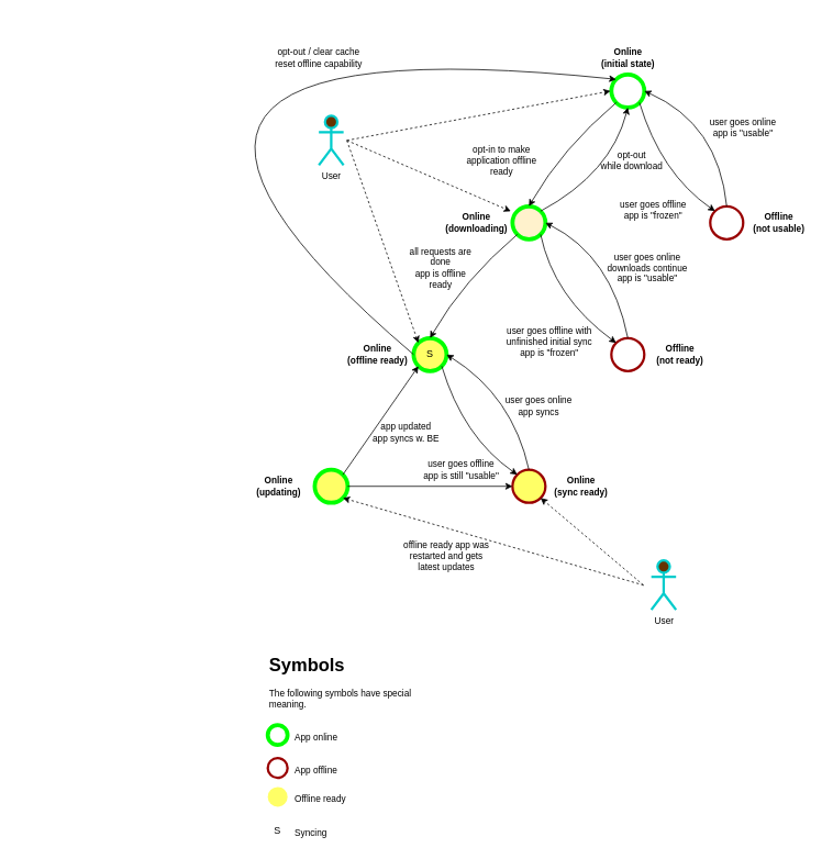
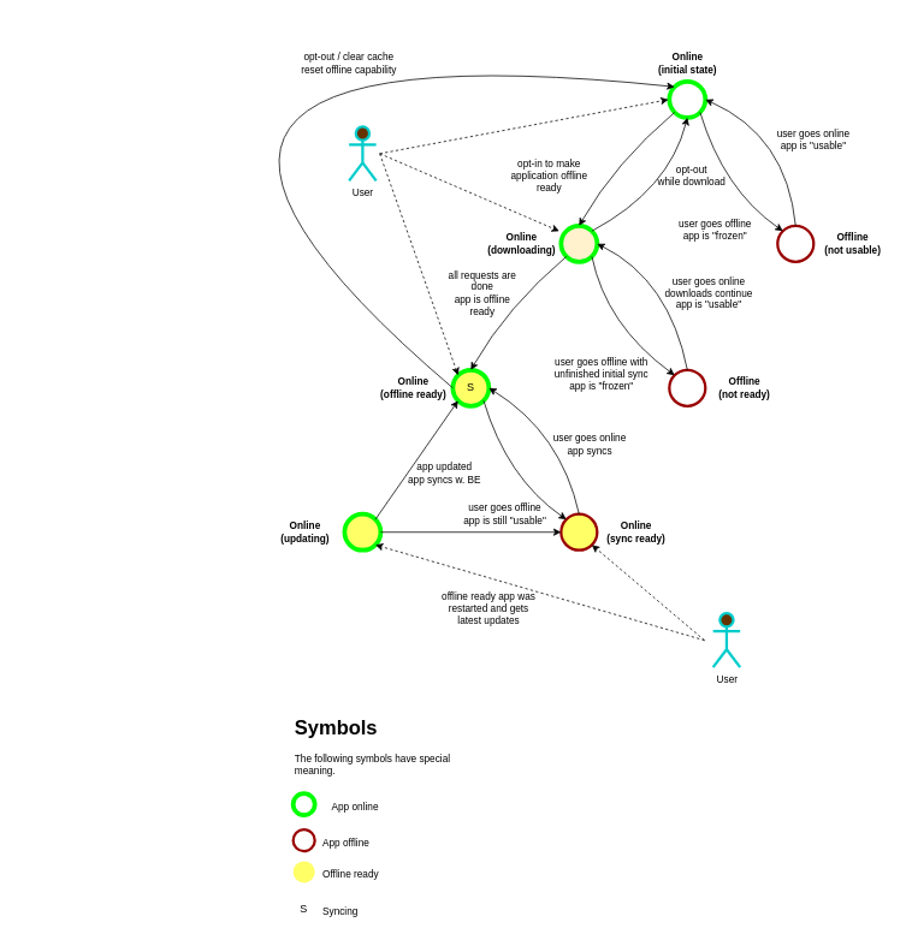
  <mxCell id="0" />
  <mxCell id="1" parent="0" />
  <mxCell id="2" value="" style="ellipse;whiteSpace=wrap;html=1;aspect=fixed;strokeColor=#00FF00;strokeWidth=5;" vertex="1" parent="1"><mxGeometry x="741" y="90" width="40" height="40" as="geometry" /></mxCell>
  <mxCell id="3" value="Online&lt;br&gt;(initial state)" style="text;html=1;strokeColor=none;fillColor=none;align=center;verticalAlign=middle;whiteSpace=wrap;rounded=0;fontStyle=1;fontSize=11;" vertex="1" parent="1"><mxGeometry x="717.5" y="60" width="87" height="20" as="geometry" /></mxCell>
  <mxCell id="4" value="" style="ellipse;whiteSpace=wrap;html=1;aspect=fixed;strokeColor=#00FF00;strokeWidth=5;fillColor=#FFF2CC;" vertex="1" parent="1"><mxGeometry x="621" y="250" width="40" height="40" as="geometry" /></mxCell>
  <mxCell id="5" value="" style="ellipse;whiteSpace=wrap;html=1;aspect=fixed;strokeColor=#990000;strokeWidth=3;" vertex="1" parent="1"><mxGeometry x="861" y="250" width="40" height="40" as="geometry" /></mxCell>
  <mxCell id="6" value="S" style="ellipse;whiteSpace=wrap;html=1;aspect=fixed;strokeColor=#00FF00;strokeWidth=5;fillColor=#FFFF66;" vertex="1" parent="1"><mxGeometry x="501" y="410" width="40" height="40" as="geometry" /></mxCell>
  <mxCell id="7" value="" style="ellipse;whiteSpace=wrap;html=1;aspect=fixed;strokeColor=#990000;strokeWidth=3;" vertex="1" parent="1"><mxGeometry x="741" y="410" width="40" height="40" as="geometry" /></mxCell>
  <mxCell id="8" value="" style="ellipse;whiteSpace=wrap;html=1;aspect=fixed;strokeColor=#00FF00;strokeWidth=5;fillColor=#FFFF66;gradientColor=none;gradientDirection=west;" vertex="1" parent="1"><mxGeometry x="381" y="570" width="40" height="40" as="geometry" /></mxCell>
  <mxCell id="9" value="" style="ellipse;whiteSpace=wrap;html=1;aspect=fixed;strokeColor=#990000;strokeWidth=3;fillColor=#FFFF66;" vertex="1" parent="1"><mxGeometry x="621" y="570" width="40" height="40" as="geometry" /></mxCell>
  <mxCell id="10" value="" style="endArrow=classic;html=1;exitX=0;exitY=1;exitDx=0;exitDy=0;entryX=0.5;entryY=0;entryDx=0;entryDy=0;curved=1;" edge="1" parent="1" source="2" target="4"><mxGeometry width="50" height="50" relative="1" as="geometry"><mxPoint x="381" y="680" as="sourcePoint" /><mxPoint x="431" y="630" as="targetPoint" /><Array as="points"><mxPoint x="681" y="180" /></Array></mxGeometry></mxCell>
  <mxCell id="11" value="" style="endArrow=classic;html=1;exitX=1;exitY=1;exitDx=0;exitDy=0;entryX=0;entryY=0;entryDx=0;entryDy=0;curved=1;" edge="1" parent="1" source="2" target="5"><mxGeometry width="50" height="50" relative="1" as="geometry"><mxPoint x="756.858" y="134.142" as="sourcePoint" /><mxPoint x="665.142" y="265.858" as="targetPoint" /><Array as="points"><mxPoint x="801" y="210" /></Array></mxGeometry></mxCell>
  <mxCell id="12" value="" style="endArrow=classic;html=1;exitX=0;exitY=1;exitDx=0;exitDy=0;entryX=0.5;entryY=0;entryDx=0;entryDy=0;curved=1;" edge="1" parent="1" source="4" target="6"><mxGeometry width="50" height="50" relative="1" as="geometry"><mxPoint x="766.858" y="144.142" as="sourcePoint" /><mxPoint x="675.142" y="275.858" as="targetPoint" /><Array as="points"><mxPoint x="561" y="340" /></Array></mxGeometry></mxCell>
  <mxCell id="13" value="" style="endArrow=classic;html=1;exitX=1;exitY=1;exitDx=0;exitDy=0;entryX=0;entryY=0;entryDx=0;entryDy=0;curved=1;" edge="1" parent="1" source="4" target="7"><mxGeometry width="50" height="50" relative="1" as="geometry"><mxPoint x="776.858" y="154.142" as="sourcePoint" /><mxPoint x="685.142" y="285.858" as="targetPoint" /><Array as="points"><mxPoint x="671" y="360" /></Array></mxGeometry></mxCell>
  <mxCell id="14" value="" style="endArrow=classic;html=1;exitX=1;exitY=1;exitDx=0;exitDy=0;entryX=0;entryY=0;entryDx=0;entryDy=0;curved=1;" edge="1" parent="1" source="6" target="9"><mxGeometry width="50" height="50" relative="1" as="geometry"><mxPoint x="796.858" y="174.142" as="sourcePoint" /><mxPoint x="705.142" y="305.858" as="targetPoint" /><Array as="points"><mxPoint x="561" y="530" /></Array></mxGeometry></mxCell>
  <mxCell id="15" value="Online&lt;br&gt;(downloading)" style="text;html=1;strokeColor=none;fillColor=none;align=center;verticalAlign=middle;whiteSpace=wrap;rounded=0;fontStyle=1;fontSize=11;" vertex="1" parent="1"><mxGeometry x="534" y="260" width="87" height="20" as="geometry" /></mxCell>
  <mxCell id="16" value="Offline&lt;br&gt;(not usable)" style="text;html=1;strokeColor=none;fillColor=none;align=center;verticalAlign=middle;whiteSpace=wrap;rounded=0;fontStyle=1;fontSize=11;" vertex="1" parent="1"><mxGeometry x="901" y="260" width="87" height="20" as="geometry" /></mxCell>
  <mxCell id="17" value="Offline&lt;br&gt;(not ready)" style="text;html=1;strokeColor=none;fillColor=none;align=center;verticalAlign=middle;whiteSpace=wrap;rounded=0;fontStyle=1;fontSize=11;" vertex="1" parent="1"><mxGeometry x="781" y="420" width="87" height="20" as="geometry" /></mxCell>
  <mxCell id="18" value="Online&lt;br&gt;(offline ready)" style="text;html=1;strokeColor=none;fillColor=none;align=center;verticalAlign=middle;whiteSpace=wrap;rounded=0;fontStyle=1;fontSize=11;" vertex="1" parent="1"><mxGeometry x="414" y="420" width="87" height="20" as="geometry" /></mxCell>
  <mxCell id="19" value="Online&lt;br&gt;(sync ready)" style="text;html=1;strokeColor=none;fillColor=none;align=center;verticalAlign=middle;whiteSpace=wrap;rounded=0;fontStyle=1;fontSize=11;" vertex="1" parent="1"><mxGeometry x="661" y="580" width="87" height="20" as="geometry" /></mxCell>
  <mxCell id="20" value="Online&lt;br&gt;(updating)" style="text;html=1;strokeColor=none;fillColor=none;align=center;verticalAlign=middle;whiteSpace=wrap;rounded=0;fontStyle=1;fontSize=11;" vertex="1" parent="1"><mxGeometry x="294" y="580" width="87" height="20" as="geometry" /></mxCell>
  <mxCell id="21" value="" style="endArrow=classic;html=1;fontSize=11;exitX=0.5;exitY=0;exitDx=0;exitDy=0;entryX=1;entryY=0.5;entryDx=0;entryDy=0;curved=1;" edge="1" parent="1" source="9" target="6"><mxGeometry width="50" height="50" relative="1" as="geometry"><mxPoint x="661" y="560" as="sourcePoint" /><mxPoint x="711" y="510" as="targetPoint" /><Array as="points"><mxPoint x="621" y="480" /></Array></mxGeometry></mxCell>
  <mxCell id="22" value="" style="endArrow=none;html=1;exitX=0;exitY=1;exitDx=0;exitDy=0;entryX=1;entryY=0;entryDx=0;entryDy=0;endFill=0;startArrow=classic;startFill=1;rounded=0;" edge="1" parent="1" source="6" target="8"><mxGeometry width="50" height="50" relative="1" as="geometry"><mxPoint x="516.858" y="454.142" as="sourcePoint" /><mxPoint x="411" y="580" as="targetPoint" /><Array as="points" /></mxGeometry></mxCell>
  <mxCell id="23" value="" style="endArrow=classic;html=1;fontSize=11;exitX=0.5;exitY=0;exitDx=0;exitDy=0;entryX=1;entryY=0.5;entryDx=0;entryDy=0;curved=1;" edge="1" parent="1" source="7" target="4"><mxGeometry width="50" height="50" relative="1" as="geometry"><mxPoint x="761" y="400" as="sourcePoint" /><mxPoint x="661" y="260" as="targetPoint" /><Array as="points"><mxPoint x="741" y="310" /></Array></mxGeometry></mxCell>
  <mxCell id="24" value="" style="endArrow=classic;html=1;fontSize=11;exitX=0.5;exitY=0;exitDx=0;exitDy=0;entryX=1;entryY=0.5;entryDx=0;entryDy=0;curved=1;" edge="1" parent="1" source="5" target="2"><mxGeometry width="50" height="50" relative="1" as="geometry"><mxPoint x="891" y="240" as="sourcePoint" /><mxPoint x="791" y="100" as="targetPoint" /><Array as="points"><mxPoint x="871" y="150" /></Array></mxGeometry></mxCell>
  <mxCell id="25" value="" style="endArrow=none;html=1;curved=1;endFill=0;startArrow=classic;startFill=1;entryX=1;entryY=0.5;entryDx=0;entryDy=0;exitX=0;exitY=0;exitDx=0;exitDy=0;" edge="1" parent="1" source="2" target="18"><mxGeometry width="50" height="50" relative="1" as="geometry"><mxPoint x="740" y="110" as="sourcePoint" /><mxPoint x="535" y="416" as="targetPoint" /><Array as="points"><mxPoint x="20" y="20" /></Array></mxGeometry></mxCell>
  <mxCell id="26" value="" style="endArrow=none;html=1;curved=1;endFill=0;startArrow=classic;startFill=1;entryX=1;entryY=0;entryDx=0;entryDy=0;exitX=0.5;exitY=1;exitDx=0;exitDy=0;" edge="1" parent="1" source="2" target="4"><mxGeometry width="50" height="50" relative="1" as="geometry"><mxPoint x="770.5" y="130" as="sourcePoint" /><mxPoint x="664.5" y="256" as="targetPoint" /><Array as="points"><mxPoint x="740.5" y="210" /></Array></mxGeometry></mxCell>
  <mxCell id="27" value="opt-in to make&lt;br&gt;application offline ready" style="text;html=1;strokeColor=none;fillColor=none;align=center;verticalAlign=middle;whiteSpace=wrap;rounded=0;fontSize=11;" vertex="1" parent="1"><mxGeometry x="550" y="170" width="116" height="50" as="geometry" /></mxCell>
  <mxCell id="28" value="user goes offline&lt;br&gt;app is &quot;frozen&quot;" style="text;html=1;strokeColor=none;fillColor=none;align=center;verticalAlign=middle;whiteSpace=wrap;rounded=0;fontSize=11;" vertex="1" parent="1"><mxGeometry x="734" y="230" width="116" height="50" as="geometry" /></mxCell>
  <mxCell id="29" value="user goes online&lt;br&gt;app is &quot;usable&quot;" style="text;html=1;strokeColor=none;fillColor=none;align=center;verticalAlign=middle;whiteSpace=wrap;rounded=0;fontSize=11;" vertex="1" parent="1"><mxGeometry x="843" y="130" width="116" height="50" as="geometry" /></mxCell>
  <mxCell id="30" value="all requests are&lt;br&gt;done&lt;br&gt;app is offline&lt;br&gt;ready" style="text;html=1;strokeColor=none;fillColor=none;align=center;verticalAlign=middle;whiteSpace=wrap;rounded=0;fontSize=11;" vertex="1" parent="1"><mxGeometry x="476" y="300" width="116" height="50" as="geometry" /></mxCell>
  <mxCell id="31" value="offline ready app was restarted and gets latest updates" style="text;html=1;strokeColor=none;fillColor=none;align=center;verticalAlign=middle;whiteSpace=wrap;rounded=0;fontSize=11;" vertex="1" parent="1"><mxGeometry x="483" y="650" width="116" height="50" as="geometry" /></mxCell>
  <mxCell id="32" value="user goes offline with unfinished initial sync&lt;br&gt;app is &quot;frozen&quot;" style="text;html=1;strokeColor=none;fillColor=none;align=center;verticalAlign=middle;whiteSpace=wrap;rounded=0;fontSize=11;" vertex="1" parent="1"><mxGeometry x="608" y="390" width="116" height="50" as="geometry" /></mxCell>
  <mxCell id="33" value="user goes online&lt;br&gt;downloads continue&lt;br&gt;app is &quot;usable&quot;" style="text;html=1;strokeColor=none;fillColor=none;align=center;verticalAlign=middle;whiteSpace=wrap;rounded=0;fontSize=11;" vertex="1" parent="1"><mxGeometry x="727" y="300" width="116" height="50" as="geometry" /></mxCell>
  <mxCell id="34" value="user goes offline&lt;br&gt;app is still &quot;usable&quot;" style="text;html=1;strokeColor=none;fillColor=none;align=center;verticalAlign=middle;whiteSpace=wrap;rounded=0;fontSize=11;" vertex="1" parent="1"><mxGeometry x="501" y="545" width="116" height="50" as="geometry" /></mxCell>
  <mxCell id="35" value="user goes online&lt;br&gt;app syncs" style="text;html=1;strokeColor=none;fillColor=none;align=center;verticalAlign=middle;whiteSpace=wrap;rounded=0;fontSize=11;" vertex="1" parent="1"><mxGeometry x="595" y="467.5" width="116" height="50" as="geometry" /></mxCell>
  <mxCell id="36" value="app updated&lt;br&gt;app syncs w. BE" style="text;html=1;strokeColor=none;fillColor=none;align=center;verticalAlign=middle;whiteSpace=wrap;rounded=0;fontSize=11;" vertex="1" parent="1"><mxGeometry x="434" y="500" width="116" height="50" as="geometry" /></mxCell>
  <mxCell id="37" value="User" style="shape=umlActor;verticalLabelPosition=bottom;labelBackgroundColor=#ffffff;verticalAlign=top;html=1;outlineConnect=0;strokeColor=#00CCCC;strokeWidth=3;fillColor=#663300;gradientColor=none;fontSize=11;" vertex="1" parent="1"><mxGeometry x="386" y="140" width="30" height="60" as="geometry" /></mxCell>
  <mxCell id="38" value="" style="endArrow=classic;html=1;fontSize=11;rounded=0;dashed=1;" edge="1" parent="1"><mxGeometry width="50" height="50" relative="1" as="geometry"><mxPoint x="420" y="170" as="sourcePoint" /><mxPoint x="740" y="110" as="targetPoint" /></mxGeometry></mxCell>
  <mxCell id="39" value="" style="endArrow=classic;html=1;fontSize=11;rounded=0;dashed=1;" edge="1" parent="1"><mxGeometry width="50" height="50" relative="1" as="geometry"><mxPoint x="420" y="170" as="sourcePoint" /><mxPoint x="619" y="256" as="targetPoint" /></mxGeometry></mxCell>
  <mxCell id="40" value="" style="endArrow=classic;html=1;fontSize=11;rounded=0;dashed=1;entryX=0;entryY=0;entryDx=0;entryDy=0;" edge="1" parent="1" target="6"><mxGeometry width="50" height="50" relative="1" as="geometry"><mxPoint x="420" y="170" as="sourcePoint" /><mxPoint x="628.999" y="266" as="targetPoint" /></mxGeometry></mxCell>
  <mxCell id="41" value="User" style="shape=umlActor;verticalLabelPosition=bottom;labelBackgroundColor=#ffffff;verticalAlign=top;html=1;outlineConnect=0;strokeColor=#00CCCC;strokeWidth=3;fillColor=#663300;gradientColor=none;fontSize=11;" vertex="1" parent="1"><mxGeometry x="789.5" y="680" width="30" height="60" as="geometry" /></mxCell>
  <mxCell id="42" value="" style="endArrow=classic;html=1;fontSize=11;rounded=0;dashed=1;entryX=1;entryY=1;entryDx=0;entryDy=0;" edge="1" parent="1" target="9"><mxGeometry width="50" height="50" relative="1" as="geometry"><mxPoint x="780" y="710" as="sourcePoint" /><mxPoint x="516.858" y="425.858" as="targetPoint" /></mxGeometry></mxCell>
  <mxCell id="43" value="" style="endArrow=classic;html=1;fontSize=11;rounded=0;dashed=1;entryX=1;entryY=1;entryDx=0;entryDy=0;" edge="1" parent="1" target="8"><mxGeometry width="50" height="50" relative="1" as="geometry"><mxPoint x="780" y="710" as="sourcePoint" /><mxPoint x="651" y="620" as="targetPoint" /></mxGeometry></mxCell>
  <mxCell id="44" value="opt-out&lt;br&gt;while download" style="text;html=1;strokeColor=none;fillColor=none;align=center;verticalAlign=middle;whiteSpace=wrap;rounded=0;fontSize=11;" vertex="1" parent="1"><mxGeometry x="708" y="170" width="116" height="50" as="geometry" /></mxCell>
  <mxCell id="45" value="opt-out / clear cache&lt;br&gt;reset offline capability" style="text;html=1;strokeColor=none;fillColor=none;align=center;verticalAlign=middle;whiteSpace=wrap;rounded=0;fontSize=11;" vertex="1" parent="1"><mxGeometry x="328" y="45" width="116" height="50" as="geometry" /></mxCell>
  <mxCell id="46" value="" style="endArrow=none;html=1;exitX=0;exitY=0.5;exitDx=0;exitDy=0;endFill=0;startArrow=classic;startFill=1;rounded=0;entryX=1;entryY=0.5;entryDx=0;entryDy=0;" edge="1" parent="1" source="9" target="8"><mxGeometry width="50" height="50" relative="1" as="geometry"><mxPoint x="516.858" y="454.142" as="sourcePoint" /><mxPoint x="425" y="586" as="targetPoint" /><Array as="points" /></mxGeometry></mxCell>
  <mxCell id="47" value="" style="ellipse;whiteSpace=wrap;html=1;aspect=fixed;strokeColor=#00FF00;strokeWidth=5;" vertex="1" parent="1"><mxGeometry x="324" y="880" width="24" height="24" as="geometry" /></mxCell>
  <mxCell id="48" value="&lt;h1&gt;Symbols&lt;/h1&gt;&lt;p&gt;The following symbols have special meaning.&lt;/p&gt;" style="text;html=1;strokeColor=none;fillColor=none;spacing=5;spacingTop=-20;whiteSpace=wrap;overflow=hidden;rounded=0;fontSize=11;" vertex="1" parent="1"><mxGeometry x="321" y="790" width="190" height="120" as="geometry" /></mxCell>
  <mxCell id="49" value="" style="ellipse;whiteSpace=wrap;html=1;aspect=fixed;strokeColor=#990000;strokeWidth=3;" vertex="1" parent="1"><mxGeometry x="324" y="920" width="24" height="24" as="geometry" /></mxCell>
- <mxCell id="50" value="App online" style="text;html=1;strokeColor=none;fillColor=none;align=left;verticalAlign=middle;whiteSpace=wrap;rounded=0;fontSize=11;" vertex="1" parent="1"><mxGeometry x="355" y="885" width="71" height="20" as="geometry" /></mxCell>
+ <mxCell id="50" value="App online" style="text;html=1;strokeColor=none;fillColor=none;align=left;verticalAlign=middle;whiteSpace=wrap;rounded=0;fontSize=11;" vertex="1" parent="1"><mxGeometry x="365" y="885" width="71" height="20" as="geometry" /></mxCell>
  <mxCell id="51" value="App offline" style="text;html=1;strokeColor=none;fillColor=none;align=left;verticalAlign=middle;whiteSpace=wrap;rounded=0;fontSize=11;" vertex="1" parent="1"><mxGeometry x="355" y="925" width="71" height="20" as="geometry" /></mxCell>
  <mxCell id="52" value="" style="ellipse;whiteSpace=wrap;html=1;aspect=fixed;strokeColor=none;strokeWidth=3;fillColor=#FFFF66;" vertex="1" parent="1"><mxGeometry x="324" y="955" width="24" height="24" as="geometry" /></mxCell>
  <mxCell id="53" value="Offline ready" style="text;html=1;strokeColor=none;fillColor=none;align=left;verticalAlign=middle;whiteSpace=wrap;rounded=0;fontSize=11;" vertex="1" parent="1"><mxGeometry x="355" y="960" width="83" height="20" as="geometry" /></mxCell>
  <mxCell id="54" value="S" style="ellipse;whiteSpace=wrap;html=1;aspect=fixed;strokeColor=none;strokeWidth=3;fillColor=none;" vertex="1" parent="1"><mxGeometry x="324" y="996" width="24" height="24" as="geometry" /></mxCell>
  <mxCell id="55" value="Syncing" style="text;html=1;strokeColor=none;fillColor=none;align=left;verticalAlign=middle;whiteSpace=wrap;rounded=0;fontSize=11;" vertex="1" parent="1"><mxGeometry x="355" y="1001" width="83" height="20" as="geometry" /></mxCell>
